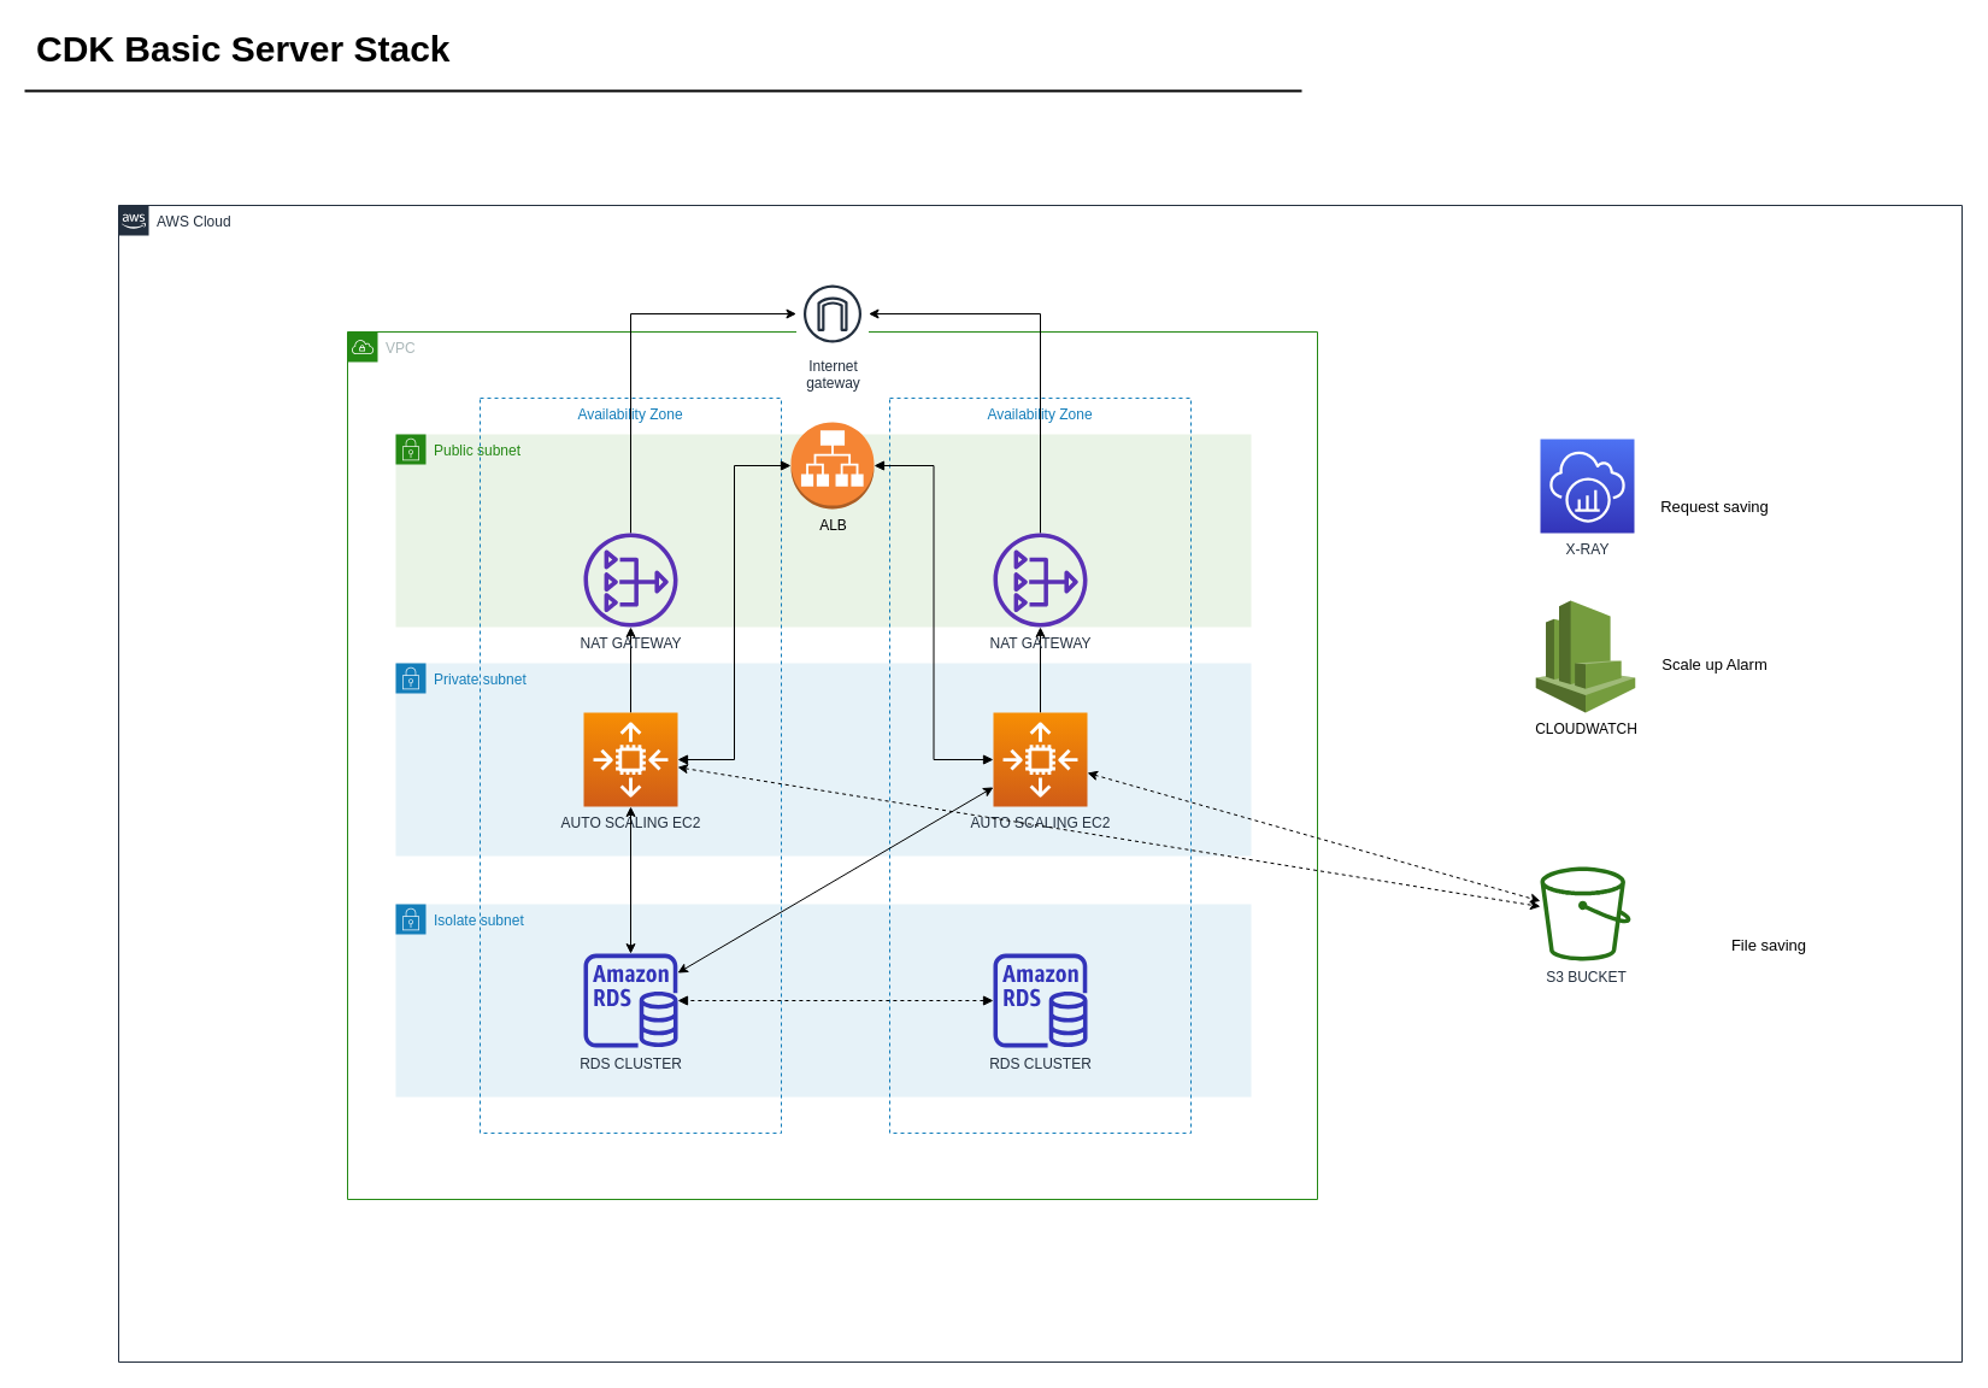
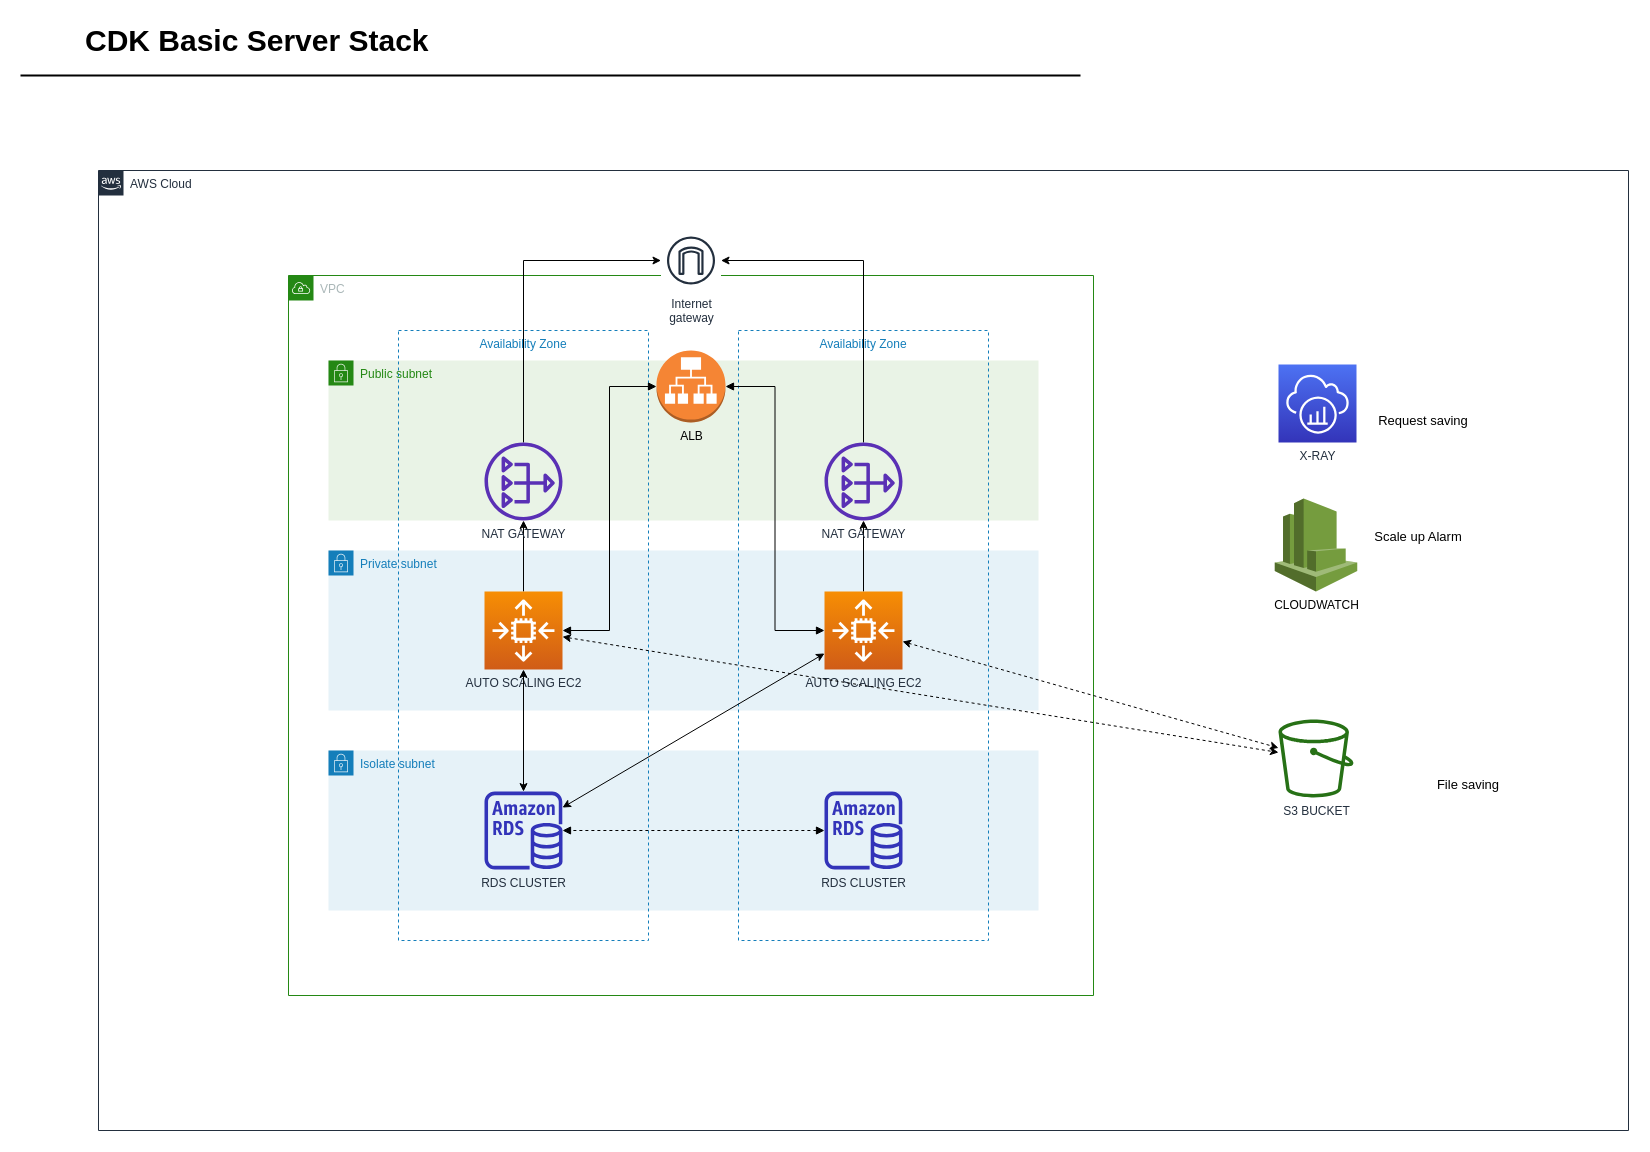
  <mxCell id="0" />
  <mxCell id="1" parent="0" />
  <mxCell id="2" value="AWS Cloud" style="points=[[0,0],[0.25,0],[0.5,0],[0.75,0],[1,0],[1,0.25],[1,0.5],[1,0.75],[1,1],[0.75,1],[0.5,1],[0.25,1],[0,1],[0,0.75],[0,0.5],[0,0.25]];outlineConnect=0;gradientColor=none;html=1;whiteSpace=wrap;fontSize=12;fontStyle=0;shape=mxgraph.aws4.group;grIcon=mxgraph.aws4.group_aws_cloud_alt;strokeColor=#232F3E;fillColor=none;verticalAlign=top;align=left;spacingLeft=30;fontColor=#232F3E;dashed=0;" parent="1" vertex="1"><mxGeometry x="98" y="170" width="1530" height="960" as="geometry" /></mxCell>
- <mxCell id="3" value="CDK Basic Server Stack" style="text;html=1;resizable=0;points=[];autosize=1;align=left;verticalAlign=top;spacingTop=-4;fontSize=30;fontStyle=1" parent="1" vertex="1"><mxGeometry x="28" y="20" width="360" height="40" as="geometry" /></mxCell>
+ <mxCell id="3" value="CDK Basic Server Stack" style="text;html=1;resizable=0;points=[];autosize=1;align=left;verticalAlign=top;spacingTop=-4;fontSize=30;fontStyle=1" parent="1" vertex="1"><mxGeometry x="83" y="20" width="360" height="40" as="geometry" /></mxCell>
  <mxCell id="4" value="" style="line;strokeWidth=2;html=1;fontSize=14;" parent="1" vertex="1"><mxGeometry x="20" y="70" width="1060" height="10" as="geometry" /></mxCell>
  <mxCell id="5" value="VPC" style="points=[[0,0],[0.25,0],[0.5,0],[0.75,0],[1,0],[1,0.25],[1,0.5],[1,0.75],[1,1],[0.75,1],[0.5,1],[0.25,1],[0,1],[0,0.75],[0,0.5],[0,0.25]];outlineConnect=0;gradientColor=none;html=1;whiteSpace=wrap;fontSize=12;fontStyle=0;shape=mxgraph.aws4.group;grIcon=mxgraph.aws4.group_vpc;strokeColor=#248814;fillColor=none;verticalAlign=top;align=left;spacingLeft=30;fontColor=#AAB7B8;dashed=0;" parent="1" vertex="1"><mxGeometry x="288" y="275" width="805" height="720" as="geometry" /></mxCell>
  <mxCell id="6" value="Public subnet" style="points=[[0,0],[0.25,0],[0.5,0],[0.75,0],[1,0],[1,0.25],[1,0.5],[1,0.75],[1,1],[0.75,1],[0.5,1],[0.25,1],[0,1],[0,0.75],[0,0.5],[0,0.25]];outlineConnect=0;gradientColor=none;html=1;whiteSpace=wrap;fontSize=12;fontStyle=0;shape=mxgraph.aws4.group;grIcon=mxgraph.aws4.group_security_group;grStroke=0;strokeColor=#248814;fillColor=#E9F3E6;verticalAlign=top;align=left;spacingLeft=30;fontColor=#248814;dashed=0;" parent="1" vertex="1"><mxGeometry x="328" y="360" width="710" height="160" as="geometry" /></mxCell>
  <mxCell id="7" value="Private subnet" style="points=[[0,0],[0.25,0],[0.5,0],[0.75,0],[1,0],[1,0.25],[1,0.5],[1,0.75],[1,1],[0.75,1],[0.5,1],[0.25,1],[0,1],[0,0.75],[0,0.5],[0,0.25]];outlineConnect=0;gradientColor=none;html=1;whiteSpace=wrap;fontSize=12;fontStyle=0;shape=mxgraph.aws4.group;grIcon=mxgraph.aws4.group_security_group;grStroke=0;strokeColor=#147EBA;fillColor=#E6F2F8;verticalAlign=top;align=left;spacingLeft=30;fontColor=#147EBA;dashed=0;" parent="1" vertex="1"><mxGeometry x="328" y="550" width="710" height="160" as="geometry" /></mxCell>
  <mxCell id="8" value="Isolate subnet" style="points=[[0,0],[0.25,0],[0.5,0],[0.75,0],[1,0],[1,0.25],[1,0.5],[1,0.75],[1,1],[0.75,1],[0.5,1],[0.25,1],[0,1],[0,0.75],[0,0.5],[0,0.25]];outlineConnect=0;gradientColor=none;html=1;whiteSpace=wrap;fontSize=12;fontStyle=0;shape=mxgraph.aws4.group;grIcon=mxgraph.aws4.group_security_group;grStroke=0;strokeColor=#147EBA;fillColor=#E6F2F8;verticalAlign=top;align=left;spacingLeft=30;fontColor=#147EBA;dashed=0;" parent="1" vertex="1"><mxGeometry x="328" y="750" width="710" height="160" as="geometry" /></mxCell>
  <mxCell id="9" value="Availability Zone" style="fillColor=none;strokeColor=#147EBA;dashed=1;verticalAlign=top;fontStyle=0;fontColor=#147EBA;" parent="1" vertex="1"><mxGeometry x="738" y="330" width="250" height="610" as="geometry" /></mxCell>
  <mxCell id="10" value="Availability Zone" style="fillColor=none;strokeColor=#147EBA;dashed=1;verticalAlign=top;fontStyle=0;fontColor=#147EBA;" parent="1" vertex="1"><mxGeometry x="398" y="330" width="250" height="610" as="geometry" /></mxCell>
  <mxCell id="11" style="edgeStyle=orthogonalEdgeStyle;rounded=0;orthogonalLoop=1;jettySize=auto;html=1;" parent="1" source="12" target="18" edge="1"><mxGeometry relative="1" as="geometry" /></mxCell>
  <mxCell id="12" value="AUTO SCALING EC2" style="outlineConnect=0;fontColor=#232F3E;gradientColor=#F78E04;gradientDirection=north;fillColor=#D05C17;strokeColor=#ffffff;dashed=0;verticalLabelPosition=bottom;verticalAlign=top;align=center;html=1;fontSize=12;fontStyle=0;aspect=fixed;shape=mxgraph.aws4.resourceIcon;resIcon=mxgraph.aws4.auto_scaling2;" parent="1" vertex="1"><mxGeometry x="484" y="591" width="78" height="78" as="geometry" /></mxCell>
  <mxCell id="13" style="edgeStyle=orthogonalEdgeStyle;rounded=0;orthogonalLoop=1;jettySize=auto;html=1;" parent="1" source="14" target="16" edge="1"><mxGeometry relative="1" as="geometry" /></mxCell>
  <mxCell id="14" value="AUTO SCALING EC2" style="outlineConnect=0;fontColor=#232F3E;gradientColor=#F78E04;gradientDirection=north;fillColor=#D05C17;strokeColor=#ffffff;dashed=0;verticalLabelPosition=bottom;verticalAlign=top;align=center;html=1;fontSize=12;fontStyle=0;aspect=fixed;shape=mxgraph.aws4.resourceIcon;resIcon=mxgraph.aws4.auto_scaling2;" parent="1" vertex="1"><mxGeometry x="824" y="591" width="78" height="78" as="geometry" /></mxCell>
  <mxCell id="15" style="edgeStyle=orthogonalEdgeStyle;rounded=0;orthogonalLoop=1;jettySize=auto;html=1;" parent="1" source="16" target="21" edge="1"><mxGeometry relative="1" as="geometry"><Array as="points"><mxPoint x="863" y="260" /></Array></mxGeometry></mxCell>
  <mxCell id="16" value="NAT GATEWAY" style="outlineConnect=0;fontColor=#232F3E;gradientColor=none;fillColor=#5A30B5;strokeColor=none;dashed=0;verticalLabelPosition=bottom;verticalAlign=top;align=center;html=1;fontSize=12;fontStyle=0;aspect=fixed;pointerEvents=1;shape=mxgraph.aws4.nat_gateway;" parent="1" vertex="1"><mxGeometry x="824" y="442" width="78" height="78" as="geometry" /></mxCell>
  <mxCell id="17" style="edgeStyle=orthogonalEdgeStyle;rounded=0;orthogonalLoop=1;jettySize=auto;html=1;" parent="1" source="18" target="21" edge="1"><mxGeometry relative="1" as="geometry"><Array as="points"><mxPoint x="523" y="260" /></Array></mxGeometry></mxCell>
  <mxCell id="18" value="NAT GATEWAY" style="outlineConnect=0;fontColor=#232F3E;gradientColor=none;fillColor=#5A30B5;strokeColor=none;dashed=0;verticalLabelPosition=bottom;verticalAlign=top;align=center;html=1;fontSize=12;fontStyle=0;aspect=fixed;pointerEvents=1;shape=mxgraph.aws4.nat_gateway;" parent="1" vertex="1"><mxGeometry x="484" y="442" width="78" height="78" as="geometry" /></mxCell>
  <mxCell id="19" value="ALB" style="outlineConnect=0;dashed=0;verticalLabelPosition=bottom;verticalAlign=top;align=center;html=1;shape=mxgraph.aws3.application_load_balancer;fillColor=#F58534;gradientColor=none;" parent="1" vertex="1"><mxGeometry x="656" y="350" width="69" height="72" as="geometry" /></mxCell>
  <mxCell id="20" value="S3 BUCKET" style="outlineConnect=0;fontColor=#232F3E;gradientColor=none;fillColor=#277116;strokeColor=none;dashed=0;verticalLabelPosition=bottom;verticalAlign=top;align=center;html=1;fontSize=12;fontStyle=0;aspect=fixed;pointerEvents=1;shape=mxgraph.aws4.bucket;" parent="1" vertex="1"><mxGeometry x="1278" y="719" width="75" height="78" as="geometry" /></mxCell>
  <mxCell id="21" value="Internet&#10;gateway" style="outlineConnect=0;fontColor=#232F3E;gradientColor=none;strokeColor=#232F3E;fillColor=#ffffff;dashed=0;verticalLabelPosition=bottom;verticalAlign=top;align=center;html=1;fontSize=12;fontStyle=0;aspect=fixed;shape=mxgraph.aws4.resourceIcon;resIcon=mxgraph.aws4.internet_gateway;" parent="1" vertex="1"><mxGeometry x="660.5" y="230" width="60" height="60" as="geometry" /></mxCell>
  <mxCell id="22" value="RDS CLUSTER" style="outlineConnect=0;fontColor=#232F3E;gradientColor=none;fillColor=#3334B9;strokeColor=none;dashed=0;verticalLabelPosition=bottom;verticalAlign=top;align=center;html=1;fontSize=12;fontStyle=0;aspect=fixed;pointerEvents=1;shape=mxgraph.aws4.rds_instance;" parent="1" vertex="1"><mxGeometry x="484" y="791" width="78" height="78" as="geometry" /></mxCell>
  <mxCell id="23" value="RDS CLUSTER" style="outlineConnect=0;fontColor=#232F3E;gradientColor=none;fillColor=#3334B9;strokeColor=none;dashed=0;verticalLabelPosition=bottom;verticalAlign=top;align=center;html=1;fontSize=12;fontStyle=0;aspect=fixed;pointerEvents=1;shape=mxgraph.aws4.rds_instance;" parent="1" vertex="1"><mxGeometry x="824" y="791" width="78" height="78" as="geometry" /></mxCell>
  <mxCell id="24" value="CLOUDWATCH" style="outlineConnect=0;dashed=0;verticalLabelPosition=bottom;verticalAlign=top;align=center;html=1;shape=mxgraph.aws3.cloudwatch;fillColor=#759C3E;gradientColor=none;" parent="1" vertex="1"><mxGeometry x="1274.25" y="498" width="82.5" height="93" as="geometry" /></mxCell>
  <mxCell id="25" value="X-RAY" style="outlineConnect=0;fontColor=#232F3E;gradientColor=#4D72F3;gradientDirection=north;fillColor=#3334B9;strokeColor=#ffffff;dashed=0;verticalLabelPosition=bottom;verticalAlign=top;align=center;html=1;fontSize=12;fontStyle=0;aspect=fixed;shape=mxgraph.aws4.resourceIcon;resIcon=mxgraph.aws4.xray;" parent="1" vertex="1"><mxGeometry x="1278" y="364" width="78" height="78" as="geometry" /></mxCell>
  <mxCell id="26" value="&lt;span style=&quot;font-size: 13px&quot;&gt;Request saving&lt;/span&gt;" style="text;html=1;strokeColor=none;fillColor=none;align=center;verticalAlign=middle;whiteSpace=wrap;rounded=0;" parent="1" vertex="1"><mxGeometry x="1368" y="380" width="110" height="80" as="geometry" /></mxCell>
- <mxCell id="27" value="&lt;span style=&quot;font-size: 13px&quot;&gt;Scale up Alarm&lt;/span&gt;" style="text;html=1;strokeColor=none;fillColor=none;align=center;verticalAlign=middle;whiteSpace=wrap;rounded=0;" parent="1" vertex="1"><mxGeometry x="1368" y="511" width="110" height="80" as="geometry" /></mxCell>
+ <mxCell id="27" value="&lt;span style=&quot;font-size: 13px&quot;&gt;Scale up Alarm&lt;/span&gt;" style="text;html=1;strokeColor=none;fillColor=none;align=center;verticalAlign=middle;whiteSpace=wrap;rounded=0;" parent="1" vertex="1"><mxGeometry x="1363" y="496" width="110" height="80" as="geometry" /></mxCell>
  <mxCell id="28" value="&lt;span style=&quot;font-size: 13px&quot;&gt;File saving&lt;/span&gt;" style="text;html=1;strokeColor=none;fillColor=none;align=center;verticalAlign=middle;whiteSpace=wrap;rounded=0;" parent="1" vertex="1"><mxGeometry x="1413" y="744" width="110" height="80" as="geometry" /></mxCell>
  <mxCell id="29" value="" style="edgeStyle=orthogonalEdgeStyle;html=1;endArrow=block;elbow=vertical;startArrow=block;startFill=1;endFill=1;rounded=0;entryX=0;entryY=0.5;entryDx=0;entryDy=0;entryPerimeter=0;" parent="1" source="12" target="19" edge="1"><mxGeometry width="100" relative="1" as="geometry"><mxPoint x="598" y="510" as="sourcePoint" /><mxPoint x="698" y="510" as="targetPoint" /></mxGeometry></mxCell>
  <mxCell id="30" value="" style="edgeStyle=orthogonalEdgeStyle;html=1;endArrow=block;elbow=vertical;startArrow=block;startFill=1;endFill=1;rounded=0;entryX=1;entryY=0.5;entryDx=0;entryDy=0;entryPerimeter=0;" parent="1" source="14" target="19" edge="1"><mxGeometry width="100" relative="1" as="geometry"><mxPoint x="572" y="640" as="sourcePoint" /><mxPoint x="666" y="396" as="targetPoint" /></mxGeometry></mxCell>
  <mxCell id="31" value="" style="endArrow=classic;startArrow=classic;html=1;" parent="1" source="22" target="14" edge="1"><mxGeometry width="50" height="50" relative="1" as="geometry"><mxPoint x="688" y="650" as="sourcePoint" /><mxPoint x="738" y="600" as="targetPoint" /></mxGeometry></mxCell>
  <mxCell id="32" value="" style="endArrow=classic;startArrow=classic;html=1;" parent="1" source="22" target="12" edge="1"><mxGeometry width="50" height="50" relative="1" as="geometry"><mxPoint x="572" y="817.059" as="sourcePoint" /><mxPoint x="834" y="662.941" as="targetPoint" /></mxGeometry></mxCell>
  <mxCell id="33" value="" style="endArrow=classic;startArrow=classic;html=1;dashed=1;" parent="1" source="14" target="20" edge="1"><mxGeometry width="50" height="50" relative="1" as="geometry"><mxPoint x="858" y="650" as="sourcePoint" /><mxPoint x="908" y="600" as="targetPoint" /></mxGeometry></mxCell>
  <mxCell id="34" value="" style="endArrow=classic;startArrow=classic;html=1;dashed=1;" parent="1" source="12" target="20" edge="1"><mxGeometry width="50" height="50" relative="1" as="geometry"><mxPoint x="912" y="651.032" as="sourcePoint" /><mxPoint x="1288" y="757.392" as="targetPoint" /></mxGeometry></mxCell>
  <mxCell id="35" value="" style="edgeStyle=orthogonalEdgeStyle;html=1;endArrow=block;elbow=vertical;startArrow=block;startFill=1;endFill=1;rounded=0;dashed=1;" edge="1" parent="1" source="23" target="22"><mxGeometry width="100" relative="1" as="geometry"><mxPoint x="598" y="593" as="sourcePoint" /><mxPoint x="698" y="593" as="targetPoint" /></mxGeometry></mxCell>
